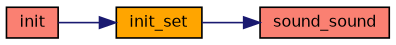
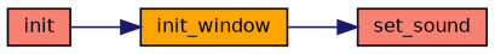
  digraph {
    rankdir=RL
    node [color=black fillcolor=salmon fontname=Helvetica fontsize=10 shape=record style=filled]
    edge [color=midnightblue dir=back fontname=Helvetica fontsize=10 labelfontname=Helvetica labelfontsize=10 style=solid]
-   n1 [fontcolor=black height=0.2 label=sound_sound width=0.4]
-   n2 [fillcolor=orange height=0.2 label=init_set width=0.4]
+   n1 [fontcolor=black height=0.2 label=set_sound width=0.4]
+   n2 [fillcolor=orange height=0.2 label=init_window width=0.4]
    n3 [height=0.2 label=init width=0.4]
    n1 -> n2
    n2 -> n3
  }
